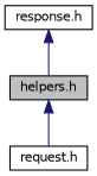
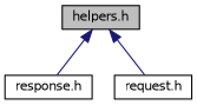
  digraph {
    node [color=black fillcolor=white fontname=Helvetica fontsize=10 shape=record style=filled]
    edge [color=midnightblue dir=back fontname=Helvetica fontsize=10 labelfontname=Helvetica labelfontsize=10 style=solid]
    n1 [fillcolor=grey75 fontcolor=black height=0.2 label="helpers.h" width=0.4]
    n2 [height=0.2 label="response.h" width=0.4]
    n3 [height=0.2 label="request.h" width=0.4]
-   n2 -> n1
+   n1 -> n2
    n1 -> n3
  }
